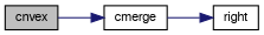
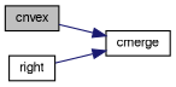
  digraph {
    rankdir=LR
    node [color=black fillcolor=white fontname=FreeSans fontsize=10 shape=record style=filled]
    edge [color=midnightblue fontname=FreeSans fontsize=10 labelfontname=FreeSans labelfontsize=10 style=solid]
    n1 [fillcolor=grey75 fontcolor=black height=0.2 label=cnvex width=0.4]
    n2 [height=0.2 label=cmerge width=0.4]
    n3 [height=0.2 label=right width=0.4]
    n1 -> n2
-   n2 -> n3
+   n3 -> n2
  }
